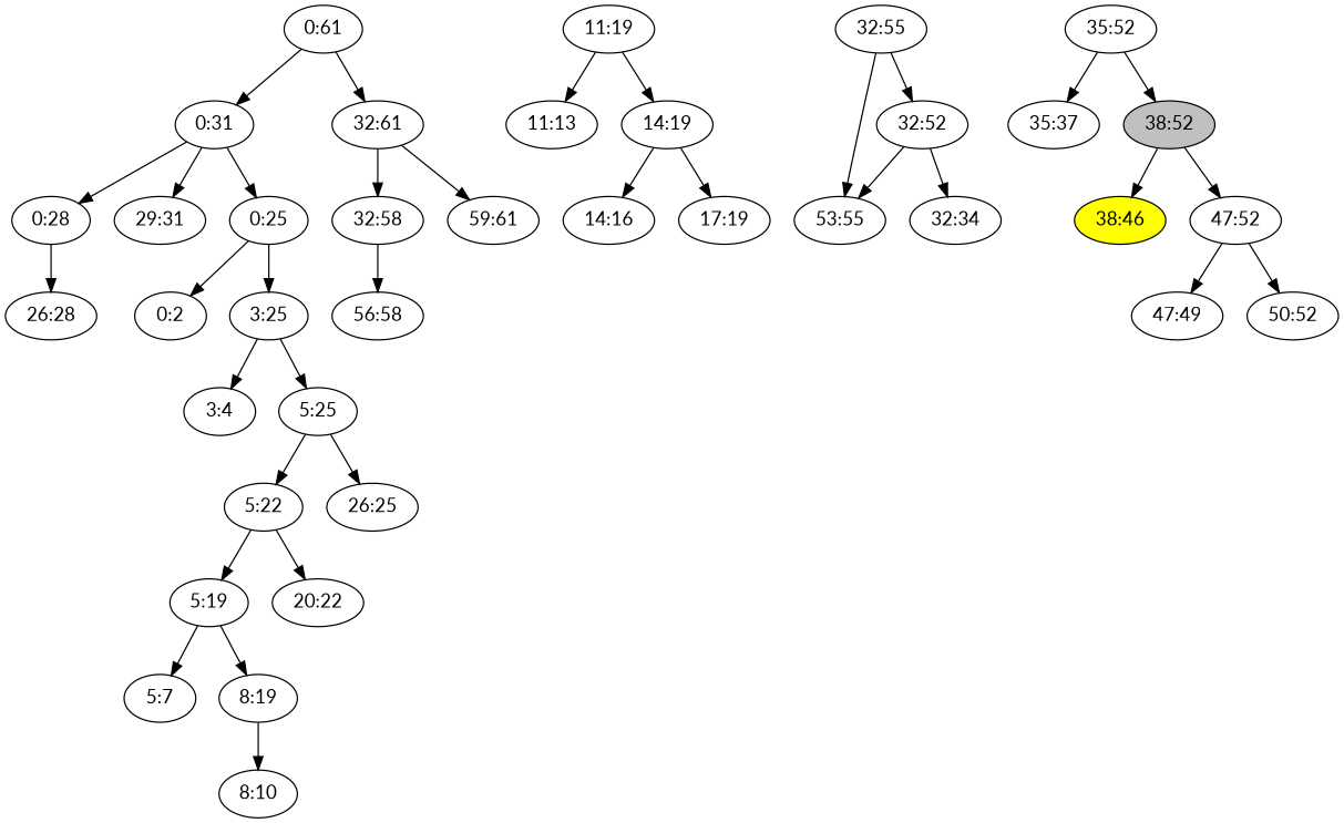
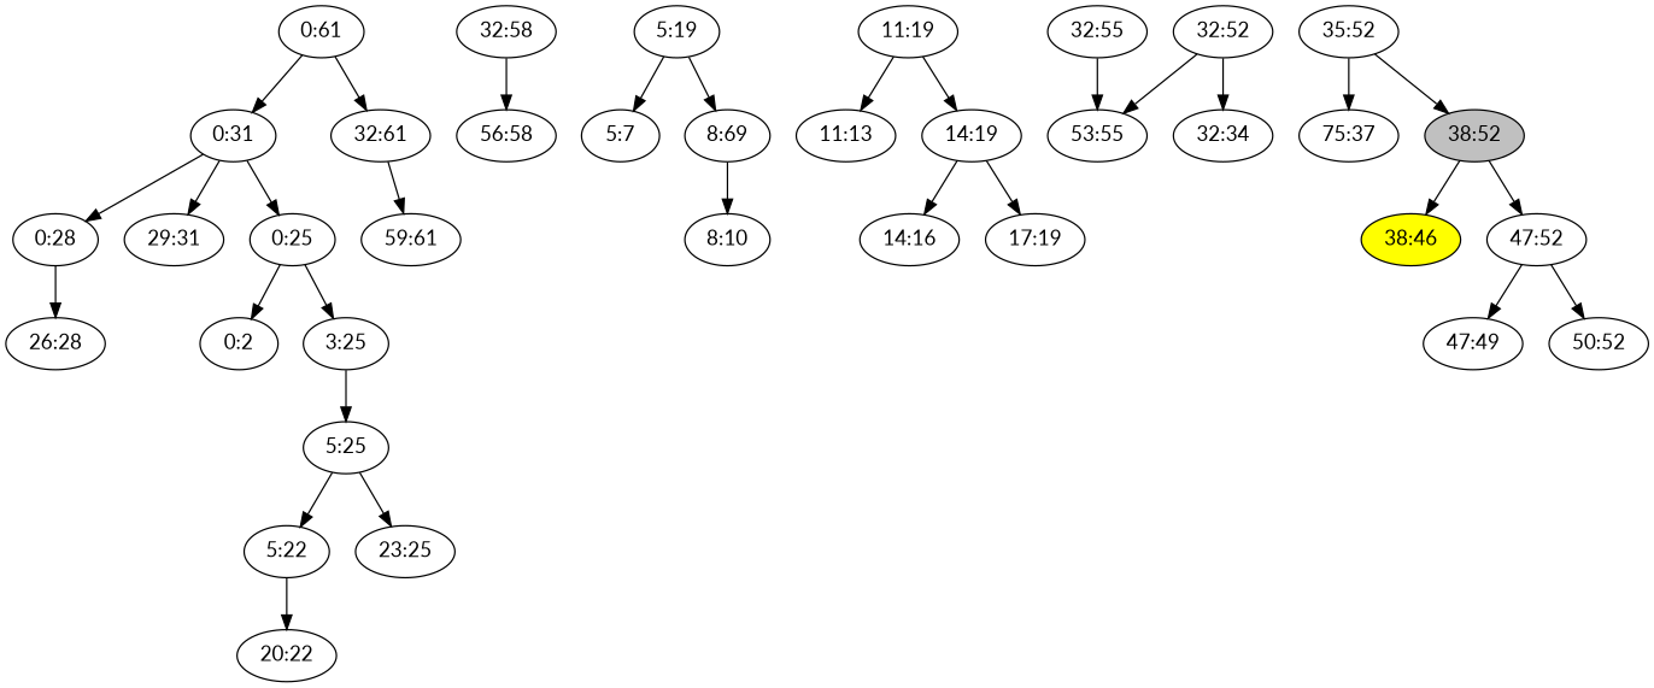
  digraph {
    fontname=Lato
    node [fontname=Lato]
    edge [fontname=Lato]
    n1 [label="0:61"]
    n2 [label="0:31"]
    n3 [label="32:61"]
    n4 [label="0:28"]
    n5 [label="29:31"]
    n6 [label="0:25"]
    n7 [label="32:58"]
    n8 [label="59:61"]
    n9 [label="26:28"]
    n10 [label="0:2"]
    n11 [label="3:25"]
-   n12 [label="3:4"]
    n13 [label="5:25"]
    n14 [label="5:22"]
-   n15 [label="26:25"]
+   n15 [label="23:25"]
    n16 [label="5:19"]
    n17 [label="20:22"]
    n18 [label="5:7"]
-   n19 [label="8:19"]
+   n19 [label="8:69"]
    n20 [label="8:10"]
    n21 [label="11:19"]
    n22 [label="11:13"]
    n23 [label="14:19"]
    n24 [label="14:16"]
    n25 [label="17:19"]
    n26 [label="56:58"]
    n27 [label="32:55"]
    n28 [label="32:52"]
    n29 [label="53:55"]
    n30 [label="32:34"]
    n31 [label="35:52"]
-   n32 [label="35:37"]
+   n32 [label="75:37"]
    n33 [fillcolor=grey label="38:52" style=filled]
    n34 [fillcolor=yellow label="38:46" style=filled]
    n35 [label="47:52"]
    n36 [label="47:49"]
    n37 [label="50:52"]
    n1 -> n2
    n1 -> n3
    n2 -> n4
    n2 -> n5
    n2 -> n6
-   n3 -> n7
    n3 -> n8
    n4 -> n9
    n6 -> n10
    n6 -> n11
    n7 -> n26
-   n11 -> n12
    n11 -> n13
    n13 -> n14
    n13 -> n15
-   n14 -> n16
    n14 -> n17
    n16 -> n18
    n16 -> n19
    n19 -> n20
    n21 -> n22
    n21 -> n23
    n23 -> n24
    n23 -> n25
-   n27 -> n28
    n27 -> n29
    n28 -> n29
    n28 -> n30
    n31 -> n32
    n31 -> n33
    n33 -> n34
    n33 -> n35
    n35 -> n36
    n35 -> n37
  }
